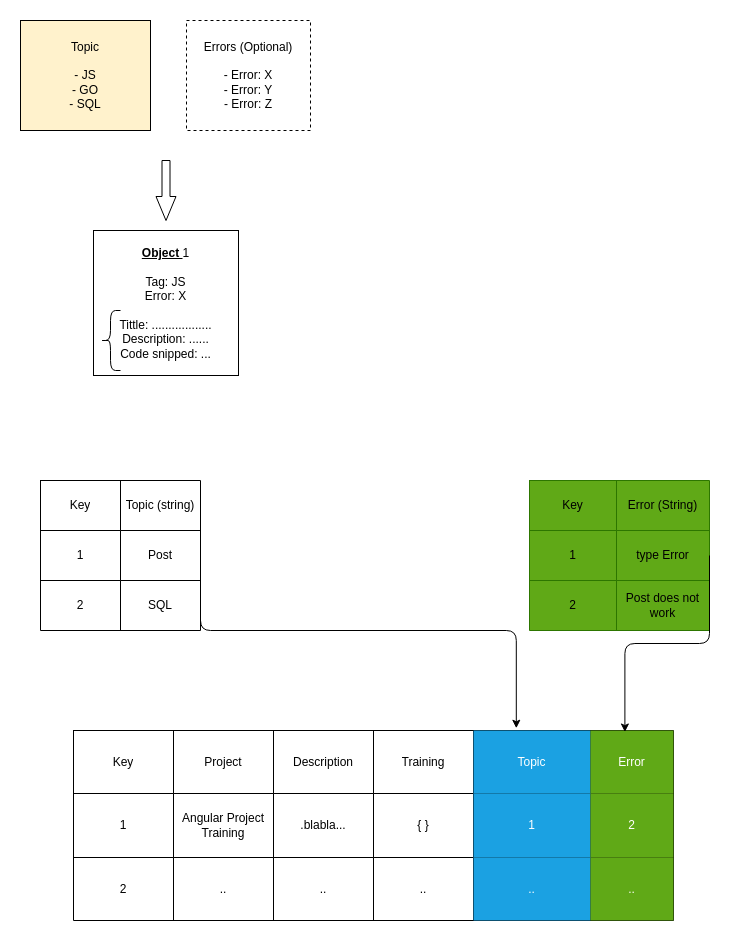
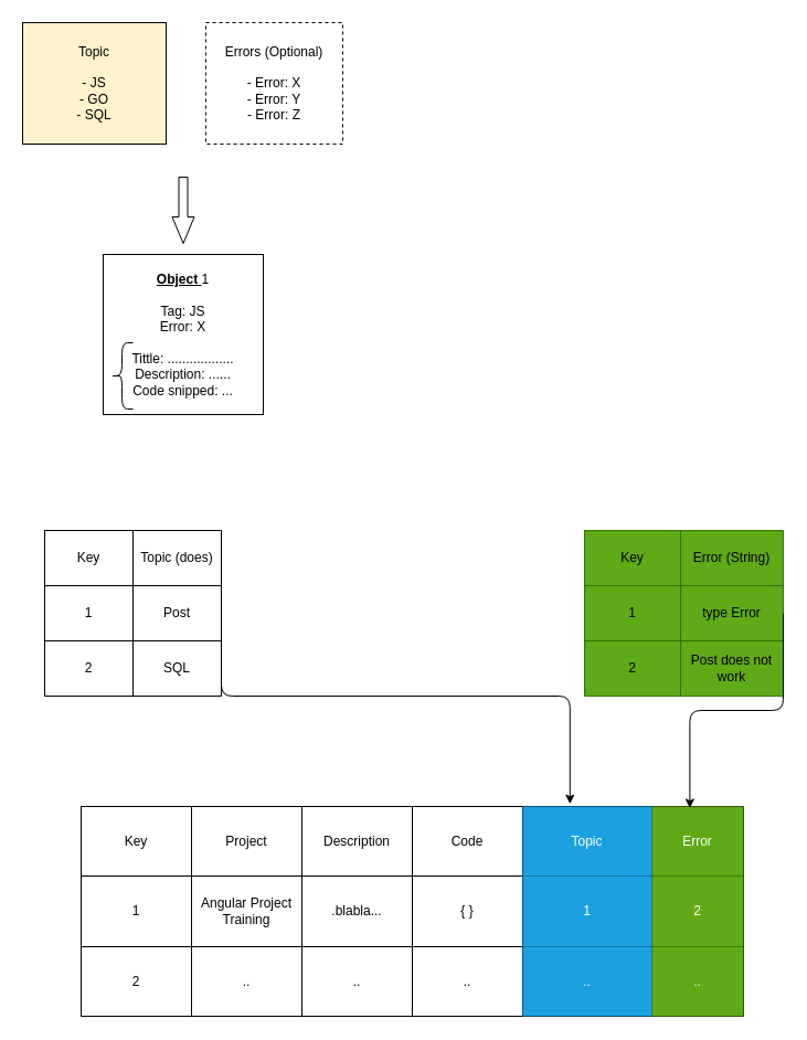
  <mxCell id="0" />
  <mxCell id="1" parent="0" />
  <mxCell id="2" value="Topic&lt;br&gt;&lt;br&gt;- JS&lt;br&gt;- GO&lt;br&gt;- SQL" style="whiteSpace=wrap;html=1;fillColor=#fff2cc;" parent="1" vertex="1"><mxGeometry x="20" y="20" width="130" height="110" as="geometry" /></mxCell>
  <mxCell id="3" value="Errors (Optional)&lt;br&gt;&lt;br&gt;- Error: X&lt;br&gt;- Error: Y&lt;br&gt;- Error: Z" style="whiteSpace=wrap;html=1;align=center;dashed=1;" parent="1" vertex="1"><mxGeometry x="186" y="20" width="124" height="110" as="geometry" /></mxCell>
  <mxCell id="4" value="" style="shape=singleArrow;whiteSpace=wrap;html=1;arrowWidth=0.4;arrowSize=0.4;rotation=0;direction=south;" parent="1" vertex="1"><mxGeometry x="155.5" y="160" width="20" height="60" as="geometry" /></mxCell>
  <mxCell id="5" value="&lt;u&gt;&lt;b&gt;Object &lt;/b&gt;&lt;/u&gt;1&lt;br&gt;&lt;br&gt;Tag: JS&lt;br&gt;Error: X&lt;br&gt;&lt;br&gt;Tittle: ..................&lt;br&gt;Description: ......&lt;br&gt;Code snipped: ..." style="whiteSpace=wrap;html=1;aspect=fixed;" parent="1" vertex="1"><mxGeometry x="93" y="230" width="145" height="145" as="geometry" /></mxCell>
  <mxCell id="6" value="" style="shape=curlyBracket;whiteSpace=wrap;html=1;rounded=1;" parent="1" vertex="1"><mxGeometry x="100" y="310" width="20" height="60" as="geometry" /></mxCell>
  <mxCell id="7" value="" style="shape=table;startSize=0;container=1;collapsible=0;childLayout=tableLayout;" parent="1" vertex="1"><mxGeometry x="40" y="480" width="160" height="150" as="geometry" /></mxCell>
  <mxCell id="8" value="" style="shape=partialRectangle;collapsible=0;dropTarget=0;pointerEvents=0;fillColor=none;top=0;left=0;bottom=0;right=0;points=[[0,0.5],[1,0.5]];portConstraint=eastwest;" parent="7" vertex="1"><mxGeometry width="160" height="50" as="geometry" /></mxCell>
  <mxCell id="9" value="Key" style="shape=partialRectangle;html=1;whiteSpace=wrap;connectable=0;overflow=hidden;fillColor=none;top=0;left=0;bottom=0;right=0;pointerEvents=1;" parent="8" vertex="1"><mxGeometry width="80" height="50" as="geometry"><mxRectangle width="80" height="50" as="alternateBounds" /></mxGeometry></mxCell>
- <mxCell id="10" value="Topic (string)" style="shape=partialRectangle;html=1;whiteSpace=wrap;connectable=0;overflow=hidden;fillColor=none;top=0;left=0;bottom=0;right=0;pointerEvents=1;" parent="8" vertex="1"><mxGeometry x="80" width="80" height="50" as="geometry"><mxRectangle width="80" height="50" as="alternateBounds" /></mxGeometry></mxCell>
+ <mxCell id="10" value="Topic (does)" style="shape=partialRectangle;html=1;whiteSpace=wrap;connectable=0;overflow=hidden;fillColor=none;top=0;left=0;bottom=0;right=0;pointerEvents=1;" parent="8" vertex="1"><mxGeometry x="80" width="80" height="50" as="geometry"><mxRectangle width="80" height="50" as="alternateBounds" /></mxGeometry></mxCell>
  <mxCell id="11" value="" style="shape=partialRectangle;collapsible=0;dropTarget=0;pointerEvents=0;fillColor=none;top=0;left=0;bottom=0;right=0;points=[[0,0.5],[1,0.5]];portConstraint=eastwest;" parent="7" vertex="1"><mxGeometry y="50" width="160" height="50" as="geometry" /></mxCell>
  <mxCell id="12" value="1" style="shape=partialRectangle;html=1;whiteSpace=wrap;connectable=0;overflow=hidden;fillColor=none;top=0;left=0;bottom=0;right=0;pointerEvents=1;" parent="11" vertex="1"><mxGeometry width="80" height="50" as="geometry"><mxRectangle width="80" height="50" as="alternateBounds" /></mxGeometry></mxCell>
  <mxCell id="13" value="Post" style="shape=partialRectangle;html=1;whiteSpace=wrap;connectable=0;overflow=hidden;fillColor=none;top=0;left=0;bottom=0;right=0;pointerEvents=1;" parent="11" vertex="1"><mxGeometry x="80" width="80" height="50" as="geometry"><mxRectangle width="80" height="50" as="alternateBounds" /></mxGeometry></mxCell>
  <mxCell id="14" value="" style="shape=partialRectangle;collapsible=0;dropTarget=0;pointerEvents=0;fillColor=none;top=0;left=0;bottom=0;right=0;points=[[0,0.5],[1,0.5]];portConstraint=eastwest;" parent="7" vertex="1"><mxGeometry y="100" width="160" height="50" as="geometry" /></mxCell>
  <mxCell id="15" value="2" style="shape=partialRectangle;html=1;whiteSpace=wrap;connectable=0;overflow=hidden;fillColor=none;top=0;left=0;bottom=0;right=0;pointerEvents=1;" parent="14" vertex="1"><mxGeometry width="80" height="50" as="geometry"><mxRectangle width="80" height="50" as="alternateBounds" /></mxGeometry></mxCell>
  <mxCell id="16" value="SQL" style="shape=partialRectangle;html=1;whiteSpace=wrap;connectable=0;overflow=hidden;fillColor=none;top=0;left=0;bottom=0;right=0;pointerEvents=1;" parent="14" vertex="1"><mxGeometry x="80" width="80" height="50" as="geometry"><mxRectangle width="80" height="50" as="alternateBounds" /></mxGeometry></mxCell>
  <mxCell id="17" value="" style="shape=table;startSize=0;container=1;collapsible=0;childLayout=tableLayout;fillColor=#60a917;fontColor=#ffffff;strokeColor=#2D7600;" parent="1" vertex="1"><mxGeometry x="529" y="480" width="180" height="150" as="geometry" /></mxCell>
  <mxCell id="18" value="" style="shape=partialRectangle;collapsible=0;dropTarget=0;pointerEvents=0;fillColor=none;top=0;left=0;bottom=0;right=0;points=[[0,0.5],[1,0.5]];portConstraint=eastwest;" parent="17" vertex="1"><mxGeometry width="180" height="50" as="geometry" /></mxCell>
  <mxCell id="19" value="Key" style="shape=partialRectangle;html=1;whiteSpace=wrap;connectable=0;overflow=hidden;fillColor=none;top=0;left=0;bottom=0;right=0;pointerEvents=1;" parent="18" vertex="1"><mxGeometry width="87" height="50" as="geometry"><mxRectangle width="87" height="50" as="alternateBounds" /></mxGeometry></mxCell>
  <mxCell id="20" value="Error (String)" style="shape=partialRectangle;html=1;whiteSpace=wrap;connectable=0;overflow=hidden;fillColor=none;top=0;left=0;bottom=0;right=0;pointerEvents=1;" parent="18" vertex="1"><mxGeometry x="87" width="93" height="50" as="geometry"><mxRectangle width="93" height="50" as="alternateBounds" /></mxGeometry></mxCell>
  <mxCell id="21" value="" style="shape=partialRectangle;collapsible=0;dropTarget=0;pointerEvents=0;fillColor=none;top=0;left=0;bottom=0;right=0;points=[[0,0.5],[1,0.5]];portConstraint=eastwest;" parent="17" vertex="1"><mxGeometry y="50" width="180" height="50" as="geometry" /></mxCell>
  <mxCell id="22" value="1" style="shape=partialRectangle;html=1;whiteSpace=wrap;connectable=0;overflow=hidden;fillColor=none;top=0;left=0;bottom=0;right=0;pointerEvents=1;" parent="21" vertex="1"><mxGeometry width="87" height="50" as="geometry"><mxRectangle width="87" height="50" as="alternateBounds" /></mxGeometry></mxCell>
  <mxCell id="23" value="type Error" style="shape=partialRectangle;html=1;whiteSpace=wrap;connectable=0;overflow=hidden;fillColor=none;top=0;left=0;bottom=0;right=0;pointerEvents=1;" parent="21" vertex="1"><mxGeometry x="87" width="93" height="50" as="geometry"><mxRectangle width="93" height="50" as="alternateBounds" /></mxGeometry></mxCell>
  <mxCell id="24" value="" style="shape=partialRectangle;collapsible=0;dropTarget=0;pointerEvents=0;fillColor=none;top=0;left=0;bottom=0;right=0;points=[[0,0.5],[1,0.5]];portConstraint=eastwest;" parent="17" vertex="1"><mxGeometry y="100" width="180" height="50" as="geometry" /></mxCell>
  <mxCell id="25" value="2" style="shape=partialRectangle;html=1;whiteSpace=wrap;connectable=0;overflow=hidden;fillColor=none;top=0;left=0;bottom=0;right=0;pointerEvents=1;" parent="24" vertex="1"><mxGeometry width="87" height="50" as="geometry"><mxRectangle width="87" height="50" as="alternateBounds" /></mxGeometry></mxCell>
  <mxCell id="26" value="Post does not work" style="shape=partialRectangle;html=1;whiteSpace=wrap;connectable=0;overflow=hidden;fillColor=none;top=0;left=0;bottom=0;right=0;pointerEvents=1;" parent="24" vertex="1"><mxGeometry x="87" width="93" height="50" as="geometry"><mxRectangle width="93" height="50" as="alternateBounds" /></mxGeometry></mxCell>
  <mxCell id="27" value="" style="shape=table;startSize=0;container=1;collapsible=0;childLayout=tableLayout;" parent="1" vertex="1"><mxGeometry x="73" y="730" width="600" height="190" as="geometry" /></mxCell>
  <mxCell id="28" value="" style="shape=partialRectangle;collapsible=0;dropTarget=0;pointerEvents=0;fillColor=none;top=0;left=0;bottom=0;right=0;points=[[0,0.5],[1,0.5]];portConstraint=eastwest;" parent="27" vertex="1"><mxGeometry width="600" height="63" as="geometry" /></mxCell>
  <mxCell id="29" value="Key" style="shape=partialRectangle;html=1;whiteSpace=wrap;connectable=0;overflow=hidden;fillColor=none;top=0;left=0;bottom=0;right=0;pointerEvents=1;" parent="28" vertex="1"><mxGeometry width="100" height="63" as="geometry"><mxRectangle width="100" height="63" as="alternateBounds" /></mxGeometry></mxCell>
  <mxCell id="30" value="Project" style="shape=partialRectangle;html=1;whiteSpace=wrap;connectable=0;overflow=hidden;fillColor=none;top=0;left=0;bottom=0;right=0;pointerEvents=1;" parent="28" vertex="1"><mxGeometry x="100" width="100" height="63" as="geometry"><mxRectangle width="100" height="63" as="alternateBounds" /></mxGeometry></mxCell>
  <mxCell id="31" value="Description" style="shape=partialRectangle;html=1;whiteSpace=wrap;connectable=0;overflow=hidden;fillColor=none;top=0;left=0;bottom=0;right=0;pointerEvents=1;" parent="28" vertex="1"><mxGeometry x="200" width="100" height="63" as="geometry"><mxRectangle width="100" height="63" as="alternateBounds" /></mxGeometry></mxCell>
- <mxCell id="32" value="Training" style="shape=partialRectangle;html=1;whiteSpace=wrap;connectable=0;overflow=hidden;fillColor=none;top=0;left=0;bottom=0;right=0;pointerEvents=1;" parent="28" vertex="1"><mxGeometry x="300" width="100" height="63" as="geometry"><mxRectangle width="100" height="63" as="alternateBounds" /></mxGeometry></mxCell>
+ <mxCell id="32" value="Code" style="shape=partialRectangle;html=1;whiteSpace=wrap;connectable=0;overflow=hidden;fillColor=none;top=0;left=0;bottom=0;right=0;pointerEvents=1;" parent="28" vertex="1"><mxGeometry x="300" width="100" height="63" as="geometry"><mxRectangle width="100" height="63" as="alternateBounds" /></mxGeometry></mxCell>
  <mxCell id="33" value="Topic" style="shape=partialRectangle;html=1;whiteSpace=wrap;connectable=0;overflow=hidden;fillColor=#1ba1e2;top=0;left=0;bottom=0;right=0;pointerEvents=1;fontColor=#ffffff;strokeColor=#006EAF;" parent="28" vertex="1"><mxGeometry x="400" width="117" height="63" as="geometry"><mxRectangle width="117" height="63" as="alternateBounds" /></mxGeometry></mxCell>
  <mxCell id="34" value="Error" style="shape=partialRectangle;html=1;whiteSpace=wrap;connectable=0;overflow=hidden;fillColor=#60a917;top=0;left=0;bottom=0;right=0;pointerEvents=1;fontColor=#ffffff;strokeColor=#2D7600;" parent="28" vertex="1"><mxGeometry x="517" width="83" height="63" as="geometry"><mxRectangle width="83" height="63" as="alternateBounds" /></mxGeometry></mxCell>
  <mxCell id="35" value="" style="shape=partialRectangle;collapsible=0;dropTarget=0;pointerEvents=0;fillColor=none;top=0;left=0;bottom=0;right=0;points=[[0,0.5],[1,0.5]];portConstraint=eastwest;" parent="27" vertex="1"><mxGeometry y="63" width="600" height="64" as="geometry" /></mxCell>
  <mxCell id="36" value="1" style="shape=partialRectangle;html=1;whiteSpace=wrap;connectable=0;overflow=hidden;fillColor=none;top=0;left=0;bottom=0;right=0;pointerEvents=1;" parent="35" vertex="1"><mxGeometry width="100" height="64" as="geometry"><mxRectangle width="100" height="64" as="alternateBounds" /></mxGeometry></mxCell>
  <mxCell id="37" value="Angular Project Training" style="shape=partialRectangle;html=1;whiteSpace=wrap;connectable=0;overflow=hidden;fillColor=none;top=0;left=0;bottom=0;right=0;pointerEvents=1;" parent="35" vertex="1"><mxGeometry x="100" width="100" height="64" as="geometry"><mxRectangle width="100" height="64" as="alternateBounds" /></mxGeometry></mxCell>
  <mxCell id="38" value=".blabla..." style="shape=partialRectangle;html=1;whiteSpace=wrap;connectable=0;overflow=hidden;fillColor=none;top=0;left=0;bottom=0;right=0;pointerEvents=1;" parent="35" vertex="1"><mxGeometry x="200" width="100" height="64" as="geometry"><mxRectangle width="100" height="64" as="alternateBounds" /></mxGeometry></mxCell>
  <mxCell id="39" value="{ }" style="shape=partialRectangle;html=1;whiteSpace=wrap;connectable=0;overflow=hidden;fillColor=none;top=0;left=0;bottom=0;right=0;pointerEvents=1;" parent="35" vertex="1"><mxGeometry x="300" width="100" height="64" as="geometry"><mxRectangle width="100" height="64" as="alternateBounds" /></mxGeometry></mxCell>
  <mxCell id="40" value="1" style="shape=partialRectangle;html=1;whiteSpace=wrap;connectable=0;overflow=hidden;fillColor=#1ba1e2;top=0;left=0;bottom=0;right=0;pointerEvents=1;fontColor=#ffffff;strokeColor=#006EAF;" parent="35" vertex="1"><mxGeometry x="400" width="117" height="64" as="geometry"><mxRectangle width="117" height="64" as="alternateBounds" /></mxGeometry></mxCell>
  <mxCell id="41" value="2" style="shape=partialRectangle;html=1;whiteSpace=wrap;connectable=0;overflow=hidden;fillColor=#60a917;top=0;left=0;bottom=0;right=0;pointerEvents=1;fontColor=#ffffff;strokeColor=#2D7600;" parent="35" vertex="1"><mxGeometry x="517" width="83" height="64" as="geometry"><mxRectangle width="83" height="64" as="alternateBounds" /></mxGeometry></mxCell>
  <mxCell id="42" value="" style="shape=partialRectangle;collapsible=0;dropTarget=0;pointerEvents=0;fillColor=none;top=0;left=0;bottom=0;right=0;points=[[0,0.5],[1,0.5]];portConstraint=eastwest;" parent="27" vertex="1"><mxGeometry y="127" width="600" height="63" as="geometry" /></mxCell>
  <mxCell id="43" value="2" style="shape=partialRectangle;html=1;whiteSpace=wrap;connectable=0;overflow=hidden;fillColor=none;top=0;left=0;bottom=0;right=0;pointerEvents=1;" parent="42" vertex="1"><mxGeometry width="100" height="63" as="geometry"><mxRectangle width="100" height="63" as="alternateBounds" /></mxGeometry></mxCell>
  <mxCell id="44" value=".." style="shape=partialRectangle;html=1;whiteSpace=wrap;connectable=0;overflow=hidden;fillColor=none;top=0;left=0;bottom=0;right=0;pointerEvents=1;" parent="42" vertex="1"><mxGeometry x="100" width="100" height="63" as="geometry"><mxRectangle width="100" height="63" as="alternateBounds" /></mxGeometry></mxCell>
  <mxCell id="45" value=".." style="shape=partialRectangle;html=1;whiteSpace=wrap;connectable=0;overflow=hidden;fillColor=none;top=0;left=0;bottom=0;right=0;pointerEvents=1;" parent="42" vertex="1"><mxGeometry x="200" width="100" height="63" as="geometry"><mxRectangle width="100" height="63" as="alternateBounds" /></mxGeometry></mxCell>
  <mxCell id="46" value=".." style="shape=partialRectangle;html=1;whiteSpace=wrap;connectable=0;overflow=hidden;fillColor=none;top=0;left=0;bottom=0;right=0;pointerEvents=1;" parent="42" vertex="1"><mxGeometry x="300" width="100" height="63" as="geometry"><mxRectangle width="100" height="63" as="alternateBounds" /></mxGeometry></mxCell>
  <mxCell id="47" value=".." style="shape=partialRectangle;html=1;whiteSpace=wrap;connectable=0;overflow=hidden;fillColor=#1ba1e2;top=0;left=0;bottom=0;right=0;pointerEvents=1;fontColor=#ffffff;strokeColor=#006EAF;" parent="42" vertex="1"><mxGeometry x="400" width="117" height="63" as="geometry"><mxRectangle width="117" height="63" as="alternateBounds" /></mxGeometry></mxCell>
  <mxCell id="48" value=".." style="shape=partialRectangle;html=1;whiteSpace=wrap;connectable=0;overflow=hidden;fillColor=#60a917;top=0;left=0;bottom=0;right=0;pointerEvents=1;fontColor=#ffffff;strokeColor=#2D7600;" parent="42" vertex="1"><mxGeometry x="517" width="83" height="63" as="geometry"><mxRectangle width="83" height="63" as="alternateBounds" /></mxGeometry></mxCell>
  <mxCell id="49" value="" style="edgeStyle=elbowEdgeStyle;elbow=vertical;endArrow=classic;html=1;entryX=0.738;entryY=-0.036;entryDx=0;entryDy=0;entryPerimeter=0;exitX=1;exitY=0.5;exitDx=0;exitDy=0;" parent="1" source="11" target="28" edge="1"><mxGeometry width="50" height="50" relative="1" as="geometry"><mxPoint x="240" y="660" as="sourcePoint" /><mxPoint x="290" y="610" as="targetPoint" /><Array as="points"><mxPoint x="330" y="630" /></Array></mxGeometry></mxCell>
  <mxCell id="50" value="" style="edgeStyle=elbowEdgeStyle;elbow=vertical;endArrow=classic;html=1;exitX=1;exitY=0.5;exitDx=0;exitDy=0;entryX=0.919;entryY=0.024;entryDx=0;entryDy=0;entryPerimeter=0;" parent="1" source="21" target="28" edge="1"><mxGeometry width="50" height="50" relative="1" as="geometry"><mxPoint x="700" y="700" as="sourcePoint" /><mxPoint x="750" y="650" as="targetPoint" /></mxGeometry></mxCell>
